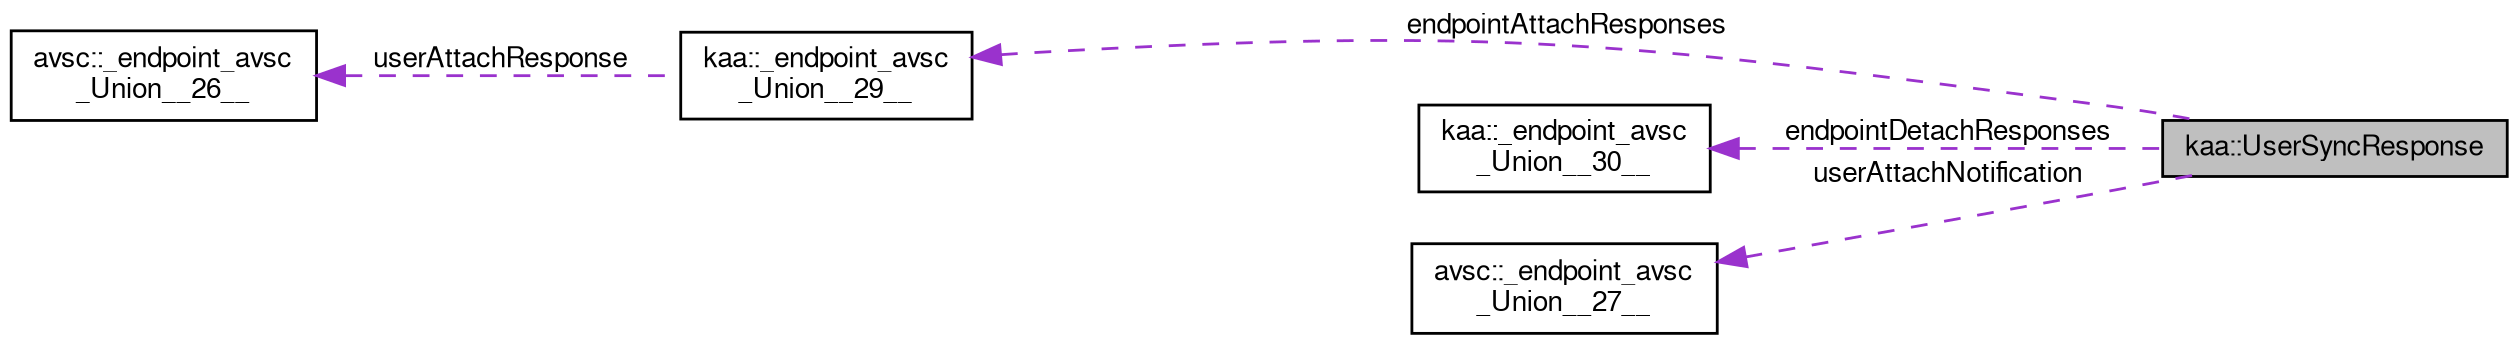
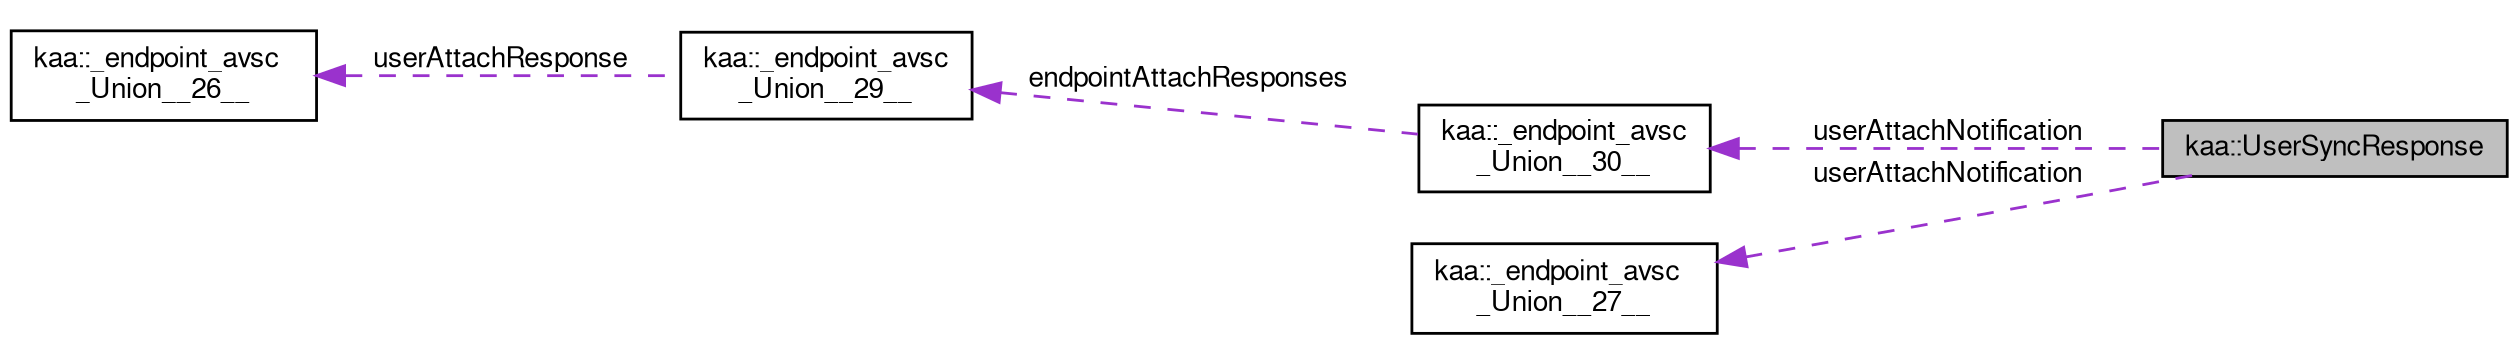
  digraph {
    rankdir=LR
    node [color=black fontname=FreeSans fontsize=10 shape=record]
    edge [color=darkorchid3 dir=back fontname=FreeSans fontsize=10 labelfontname=FreeSans labelfontsize=10 style=dashed]
    n1 [fillcolor=grey75 fontcolor=black height=0.2 label="kaa::UserSyncResponse" style=filled width=0.4]
-   n2 [height=0.2 label="avsc::_endpoint_avsc\l_Union__26__" width=0.4]
+   n2 [height=0.2 label="kaa::_endpoint_avsc\l_Union__26__" width=0.4]
    n3 [height=0.2 label="kaa::_endpoint_avsc\l_Union__29__" width=0.4]
-   n4 [height=0.2 label="avsc::_endpoint_avsc\l_Union__27__" width=0.4]
+   n4 [height=0.2 label="kaa::_endpoint_avsc\l_Union__27__" width=0.4]
    n5 [height=0.2 label="kaa::_endpoint_avsc\l_Union__30__" width=0.4]
    n2 -> n3 [label=" userAttachResponse"]
-   n3 -> n1 [label=" endpointAttachResponses"]
+   n3 -> n5 [label=" endpointAttachResponses"]
    n4 -> n1 [label=" userAttachNotification"]
-   n5 -> n1 [label=" endpointDetachResponses"]
+   n5 -> n1 [label=" userAttachNotification"]
  }
